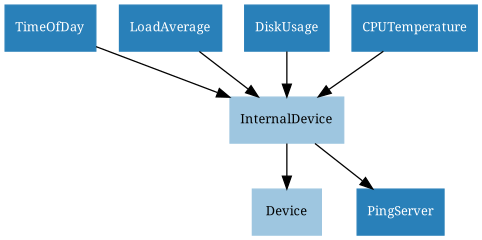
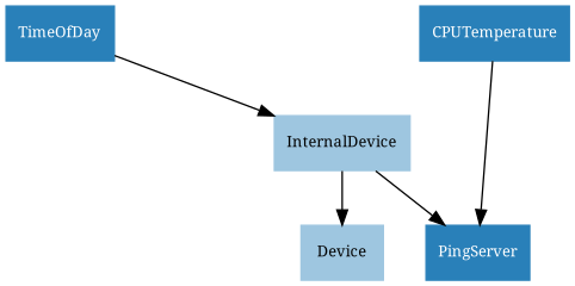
  digraph {
    fontname="Noto Serif"
    rankdir=TB
    node [color="#2980b9" fontcolor="#ffffff" fontname="Noto Serif" fontsize=10 shape=rect style=filled]
    edge [fontname="Noto Serif"]
    Device [color="#9ec6e0" fontcolor="#000000"]
    InternalDevice [color="#9ec6e0" fontcolor="#000000"]
    PingServer
    TimeOfDay
    CPUTemperature
-   LoadAverage
-   DiskUsage
    InternalDevice -> Device
    InternalDevice -> PingServer
    TimeOfDay -> InternalDevice
-   CPUTemperature -> InternalDevice
-   LoadAverage -> InternalDevice
-   DiskUsage -> InternalDevice
+   CPUTemperature -> PingServer
  }
